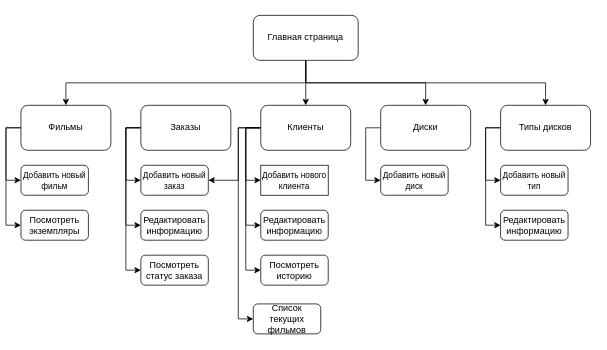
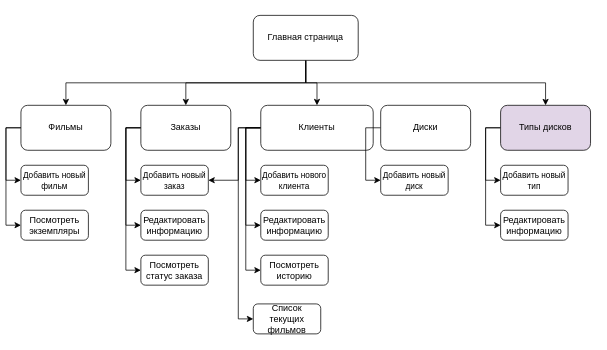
  <mxCell id="0" />
  <mxCell id="1" parent="0" />
  <mxCell id="2" style="edgeStyle=orthogonalEdgeStyle;rounded=0;orthogonalLoop=1;jettySize=auto;html=1;exitX=0.5;exitY=1;exitDx=0;exitDy=0;entryX=0.5;entryY=0;entryDx=0;entryDy=0;" edge="1" parent="1" source="6" target="9"><mxGeometry relative="1" as="geometry" /></mxCell>
  <mxCell id="3" style="edgeStyle=orthogonalEdgeStyle;rounded=0;orthogonalLoop=1;jettySize=auto;html=1;exitX=0.5;exitY=1;exitDx=0;exitDy=0;" edge="1" parent="1" source="6" target="19"><mxGeometry relative="1" as="geometry" /></mxCell>
- <mxCell id="4" style="edgeStyle=orthogonalEdgeStyle;rounded=0;orthogonalLoop=1;jettySize=auto;html=1;exitX=0.5;exitY=1;exitDx=0;exitDy=0;" edge="1" parent="1" source="6" target="21"><mxGeometry relative="1" as="geometry" /></mxCell>
+ <mxCell id="4" style="edgeStyle=orthogonalEdgeStyle;rounded=0;orthogonalLoop=1;jettySize=auto;html=1;exitX=0.5;exitY=1;exitDx=0;exitDy=0;" edge="1" parent="1" source="6" target="13"><mxGeometry relative="1" as="geometry" /></mxCell>
  <mxCell id="5" style="edgeStyle=orthogonalEdgeStyle;rounded=0;orthogonalLoop=1;jettySize=auto;html=1;exitX=0.5;exitY=1;exitDx=0;exitDy=0;" edge="1" parent="1" source="6" target="24"><mxGeometry relative="1" as="geometry" /></mxCell>
  <mxCell id="6" value="Главная страница" style="rounded=1;whiteSpace=wrap;html=1;" parent="1" vertex="1"><mxGeometry x="330" y="20" width="140" height="60" as="geometry" /></mxCell>
  <mxCell id="7" style="edgeStyle=orthogonalEdgeStyle;rounded=0;orthogonalLoop=1;jettySize=auto;html=1;exitX=0;exitY=0.5;exitDx=0;exitDy=0;entryX=0;entryY=0.5;entryDx=0;entryDy=0;" edge="1" parent="1" source="9" target="25"><mxGeometry relative="1" as="geometry" /></mxCell>
  <mxCell id="8" style="edgeStyle=orthogonalEdgeStyle;rounded=0;orthogonalLoop=1;jettySize=auto;html=1;exitX=0;exitY=0.5;exitDx=0;exitDy=0;entryX=0;entryY=0.5;entryDx=0;entryDy=0;" edge="1" parent="1" source="9" target="36"><mxGeometry relative="1" as="geometry" /></mxCell>
  <mxCell id="9" value="Фильмы" style="rounded=1;whiteSpace=wrap;html=1;" parent="1" vertex="1"><mxGeometry x="20" y="140" width="120" height="60" as="geometry" /></mxCell>
  <mxCell id="10" style="edgeStyle=orthogonalEdgeStyle;rounded=0;orthogonalLoop=1;jettySize=auto;html=1;exitX=0;exitY=0.5;exitDx=0;exitDy=0;entryX=0;entryY=0.5;entryDx=0;entryDy=0;" edge="1" parent="1" source="13" target="26"><mxGeometry relative="1" as="geometry" /></mxCell>
  <mxCell id="11" style="edgeStyle=orthogonalEdgeStyle;rounded=0;orthogonalLoop=1;jettySize=auto;html=1;exitX=0;exitY=0.5;exitDx=0;exitDy=0;entryX=0;entryY=0.5;entryDx=0;entryDy=0;" edge="1" parent="1" source="13" target="27"><mxGeometry relative="1" as="geometry" /></mxCell>
  <mxCell id="12" style="edgeStyle=orthogonalEdgeStyle;rounded=0;orthogonalLoop=1;jettySize=auto;html=1;exitX=0;exitY=0.5;exitDx=0;exitDy=0;entryX=0;entryY=0.5;entryDx=0;entryDy=0;" edge="1" parent="1" source="13" target="35"><mxGeometry relative="1" as="geometry" /></mxCell>
  <mxCell id="13" value="Заказы" style="rounded=1;whiteSpace=wrap;html=1;" vertex="1" parent="1"><mxGeometry x="180" y="140" width="120" height="60" as="geometry" /></mxCell>
  <mxCell id="14" style="edgeStyle=orthogonalEdgeStyle;rounded=0;orthogonalLoop=1;jettySize=auto;html=1;exitX=0;exitY=0.5;exitDx=0;exitDy=0;entryX=0;entryY=0.5;entryDx=0;entryDy=0;" edge="1" parent="1" source="19" target="28"><mxGeometry relative="1" as="geometry" /></mxCell>
  <mxCell id="15" style="edgeStyle=orthogonalEdgeStyle;rounded=0;orthogonalLoop=1;jettySize=auto;html=1;exitX=0;exitY=0.5;exitDx=0;exitDy=0;entryX=0;entryY=0.5;entryDx=0;entryDy=0;" edge="1" parent="1" source="19" target="29"><mxGeometry relative="1" as="geometry" /></mxCell>
  <mxCell id="16" style="edgeStyle=orthogonalEdgeStyle;rounded=0;orthogonalLoop=1;jettySize=auto;html=1;exitX=0;exitY=0.5;exitDx=0;exitDy=0;entryX=0;entryY=0.5;entryDx=0;entryDy=0;" edge="1" parent="1" source="19" target="33"><mxGeometry relative="1" as="geometry" /></mxCell>
  <mxCell id="17" style="edgeStyle=orthogonalEdgeStyle;rounded=0;orthogonalLoop=1;jettySize=auto;html=1;exitX=0;exitY=0.5;exitDx=0;exitDy=0;entryX=0;entryY=0.5;entryDx=0;entryDy=0;" edge="1" parent="1" source="19" target="34"><mxGeometry relative="1" as="geometry" /></mxCell>
  <mxCell id="18" style="edgeStyle=orthogonalEdgeStyle;rounded=0;orthogonalLoop=1;jettySize=auto;html=1;exitX=0;exitY=0.5;exitDx=0;exitDy=0;entryX=1;entryY=0.5;entryDx=0;entryDy=0;" edge="1" parent="1" source="19" target="26"><mxGeometry relative="1" as="geometry"><Array as="points"><mxPoint x="310" y="170" /><mxPoint x="310" y="240" /></Array></mxGeometry></mxCell>
- <mxCell id="19" value="Клиенты" style="rounded=1;whiteSpace=wrap;html=1;" vertex="1" parent="1"><mxGeometry x="340" y="140" width="120" height="60" as="geometry" /></mxCell>
+ <mxCell id="19" value="Клиенты" style="rounded=1;whiteSpace=wrap;html=1;" vertex="1" parent="1"><mxGeometry x="340" y="140" width="150" height="60" as="geometry" /></mxCell>
  <mxCell id="20" style="edgeStyle=orthogonalEdgeStyle;rounded=0;orthogonalLoop=1;jettySize=auto;html=1;exitX=0;exitY=0.5;exitDx=0;exitDy=0;entryX=0;entryY=0.5;entryDx=0;entryDy=0;" edge="1" parent="1" source="21" target="30"><mxGeometry relative="1" as="geometry" /></mxCell>
  <mxCell id="21" value="Диски" style="rounded=1;whiteSpace=wrap;html=1;" vertex="1" parent="1"><mxGeometry x="500" y="140" width="120" height="60" as="geometry" /></mxCell>
  <mxCell id="22" style="edgeStyle=orthogonalEdgeStyle;rounded=0;orthogonalLoop=1;jettySize=auto;html=1;exitX=0;exitY=0.5;exitDx=0;exitDy=0;entryX=0;entryY=0.5;entryDx=0;entryDy=0;" edge="1" parent="1" source="24" target="31"><mxGeometry relative="1" as="geometry" /></mxCell>
  <mxCell id="23" style="edgeStyle=orthogonalEdgeStyle;rounded=0;orthogonalLoop=1;jettySize=auto;html=1;exitX=0;exitY=0.5;exitDx=0;exitDy=0;entryX=0;entryY=0.5;entryDx=0;entryDy=0;" edge="1" parent="1" source="24" target="32"><mxGeometry relative="1" as="geometry" /></mxCell>
- <mxCell id="24" value="Типы дисков" style="rounded=1;whiteSpace=wrap;html=1;" vertex="1" parent="1"><mxGeometry x="660" y="140" width="120" height="60" as="geometry" /></mxCell>
+ <mxCell id="24" value="Типы дисков" style="rounded=1;whiteSpace=wrap;html=1;fillColor=#e1d5e7;" vertex="1" parent="1"><mxGeometry x="660" y="140" width="120" height="60" as="geometry" /></mxCell>
  <mxCell id="25" value="&lt;font style=&quot;font-size: 11px&quot;&gt;Добавить новый фильм&lt;br&gt;&lt;/font&gt;" style="rounded=1;whiteSpace=wrap;html=1;" vertex="1" parent="1"><mxGeometry x="20" y="220" width="90" height="40" as="geometry" /></mxCell>
  <mxCell id="26" value="&lt;font style=&quot;font-size: 11px&quot;&gt;Добавить новый заказ&lt;br&gt;&lt;/font&gt;" style="rounded=1;whiteSpace=wrap;html=1;" vertex="1" parent="1"><mxGeometry x="180" y="220" width="90" height="40" as="geometry" /></mxCell>
  <mxCell id="27" value="Редактировать информацию&lt;font style=&quot;font-size: 11px&quot;&gt;&lt;br&gt;&lt;/font&gt;" style="rounded=1;whiteSpace=wrap;html=1;" vertex="1" parent="1"><mxGeometry x="180" y="280" width="90" height="40" as="geometry" /></mxCell>
- <mxCell id="28" value="&lt;font style=&quot;font-size: 11px&quot;&gt;Добавить нового клиента&lt;br&gt;&lt;/font&gt;" style="whiteSpace=wrap;html=1;rounded=0;" vertex="1" parent="1"><mxGeometry x="340" y="220" width="90" height="40" as="geometry" /></mxCell>
+ <mxCell id="28" value="&lt;font style=&quot;font-size: 11px&quot;&gt;Добавить нового клиента&lt;br&gt;&lt;/font&gt;" style="rounded=1;whiteSpace=wrap;html=1;" vertex="1" parent="1"><mxGeometry x="340" y="220" width="90" height="40" as="geometry" /></mxCell>
  <mxCell id="29" value="Редактировать информацию&lt;font style=&quot;font-size: 11px&quot;&gt;&lt;br&gt;&lt;/font&gt;" style="rounded=1;whiteSpace=wrap;html=1;" vertex="1" parent="1"><mxGeometry x="340" y="280" width="90" height="40" as="geometry" /></mxCell>
  <mxCell id="30" value="&lt;font style=&quot;font-size: 11px&quot;&gt;Добавить новый диск&lt;br&gt;&lt;/font&gt;" style="rounded=1;whiteSpace=wrap;html=1;" vertex="1" parent="1"><mxGeometry x="500" y="220" width="90" height="40" as="geometry" /></mxCell>
  <mxCell id="31" value="&lt;font style=&quot;font-size: 11px&quot;&gt;Добавить новый тип&lt;br&gt;&lt;/font&gt;" style="rounded=1;whiteSpace=wrap;html=1;" vertex="1" parent="1"><mxGeometry x="660" y="220" width="90" height="40" as="geometry" /></mxCell>
  <mxCell id="32" value="Редактировать информацию&lt;font style=&quot;font-size: 11px&quot;&gt;&lt;br&gt;&lt;/font&gt;" style="rounded=1;whiteSpace=wrap;html=1;" vertex="1" parent="1"><mxGeometry x="660" y="280" width="90" height="40" as="geometry" /></mxCell>
  <mxCell id="33" value="Посмотреть историю&lt;font style=&quot;font-size: 11px&quot;&gt;&lt;br&gt;&lt;/font&gt;" style="rounded=1;whiteSpace=wrap;html=1;" vertex="1" parent="1"><mxGeometry x="340" y="340" width="90" height="40" as="geometry" /></mxCell>
  <mxCell id="34" value="Список текущих фильмов&lt;font style=&quot;font-size: 11px&quot;&gt;&lt;br&gt;&lt;/font&gt;" style="rounded=1;whiteSpace=wrap;html=1;" vertex="1" parent="1"><mxGeometry x="330" y="405" width="90" height="40" as="geometry" /></mxCell>
  <mxCell id="35" value="Посмотреть статус заказа&lt;font style=&quot;font-size: 11px&quot;&gt;&lt;br&gt;&lt;/font&gt;" style="rounded=1;whiteSpace=wrap;html=1;" vertex="1" parent="1"><mxGeometry x="180" y="340" width="90" height="40" as="geometry" /></mxCell>
  <mxCell id="36" value="Посмотреть экземпляры&lt;font style=&quot;font-size: 11px&quot;&gt;&lt;br&gt;&lt;/font&gt;" style="rounded=1;whiteSpace=wrap;html=1;" vertex="1" parent="1"><mxGeometry x="20" y="280" width="90" height="40" as="geometry" /></mxCell>
